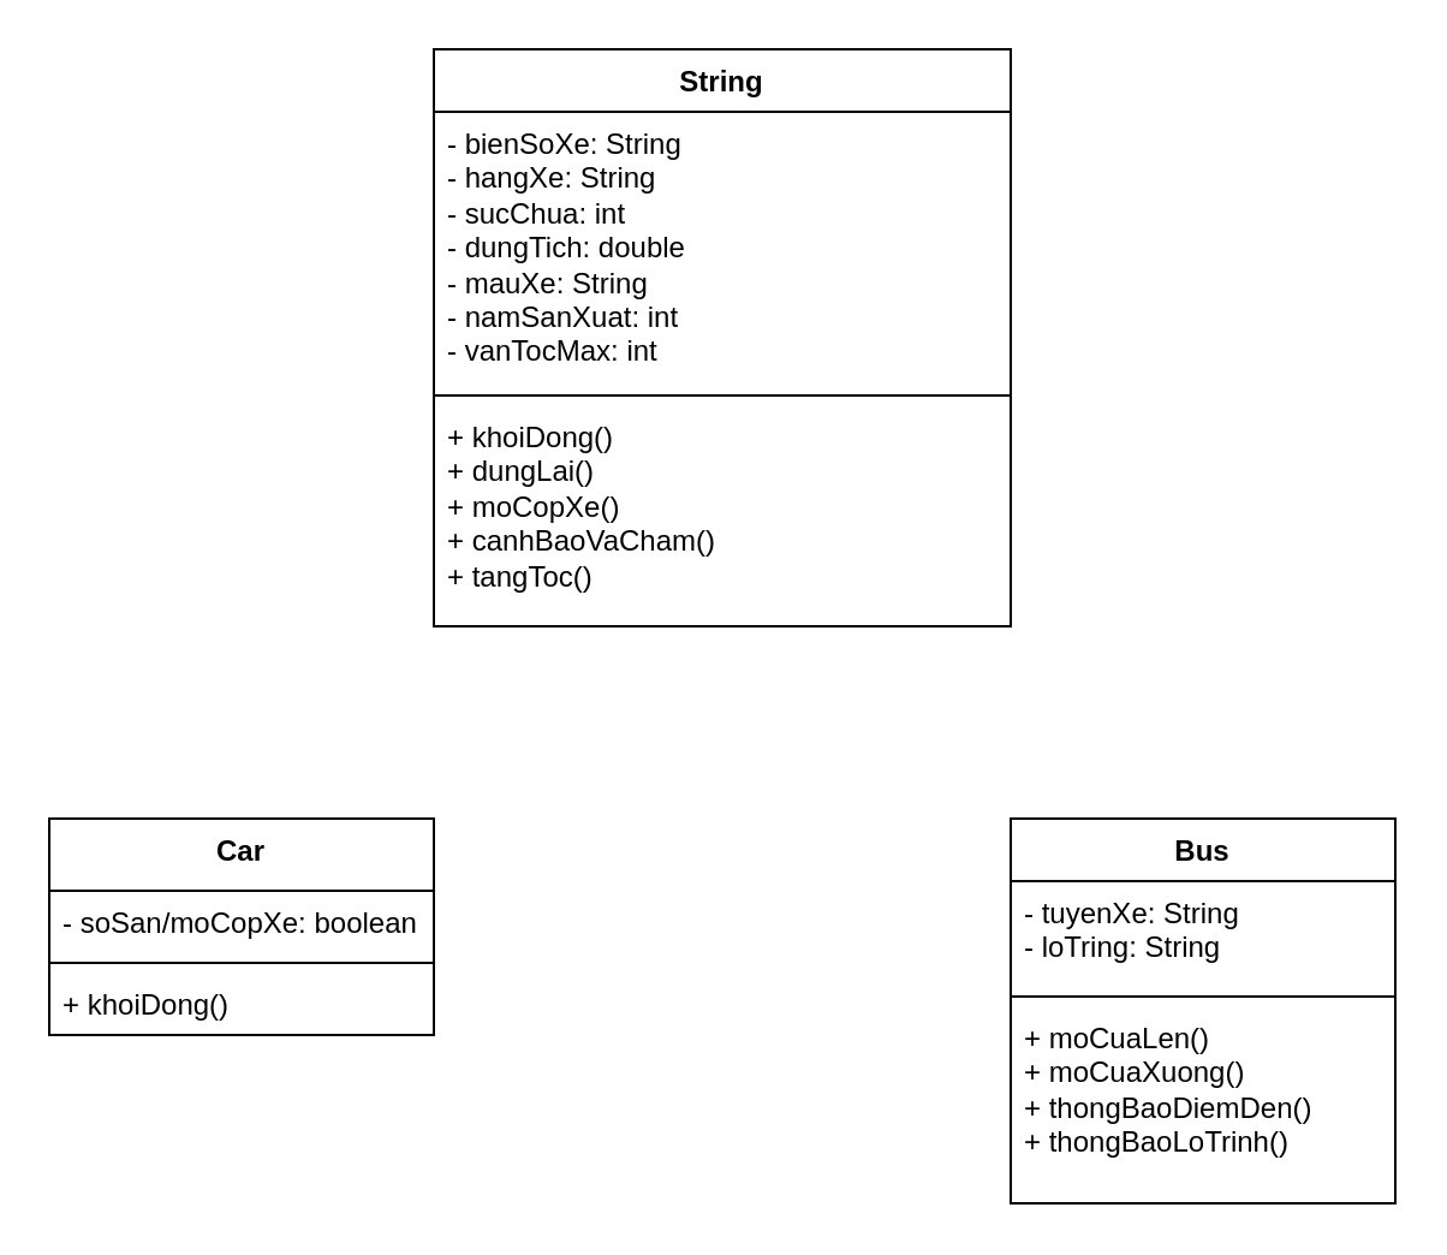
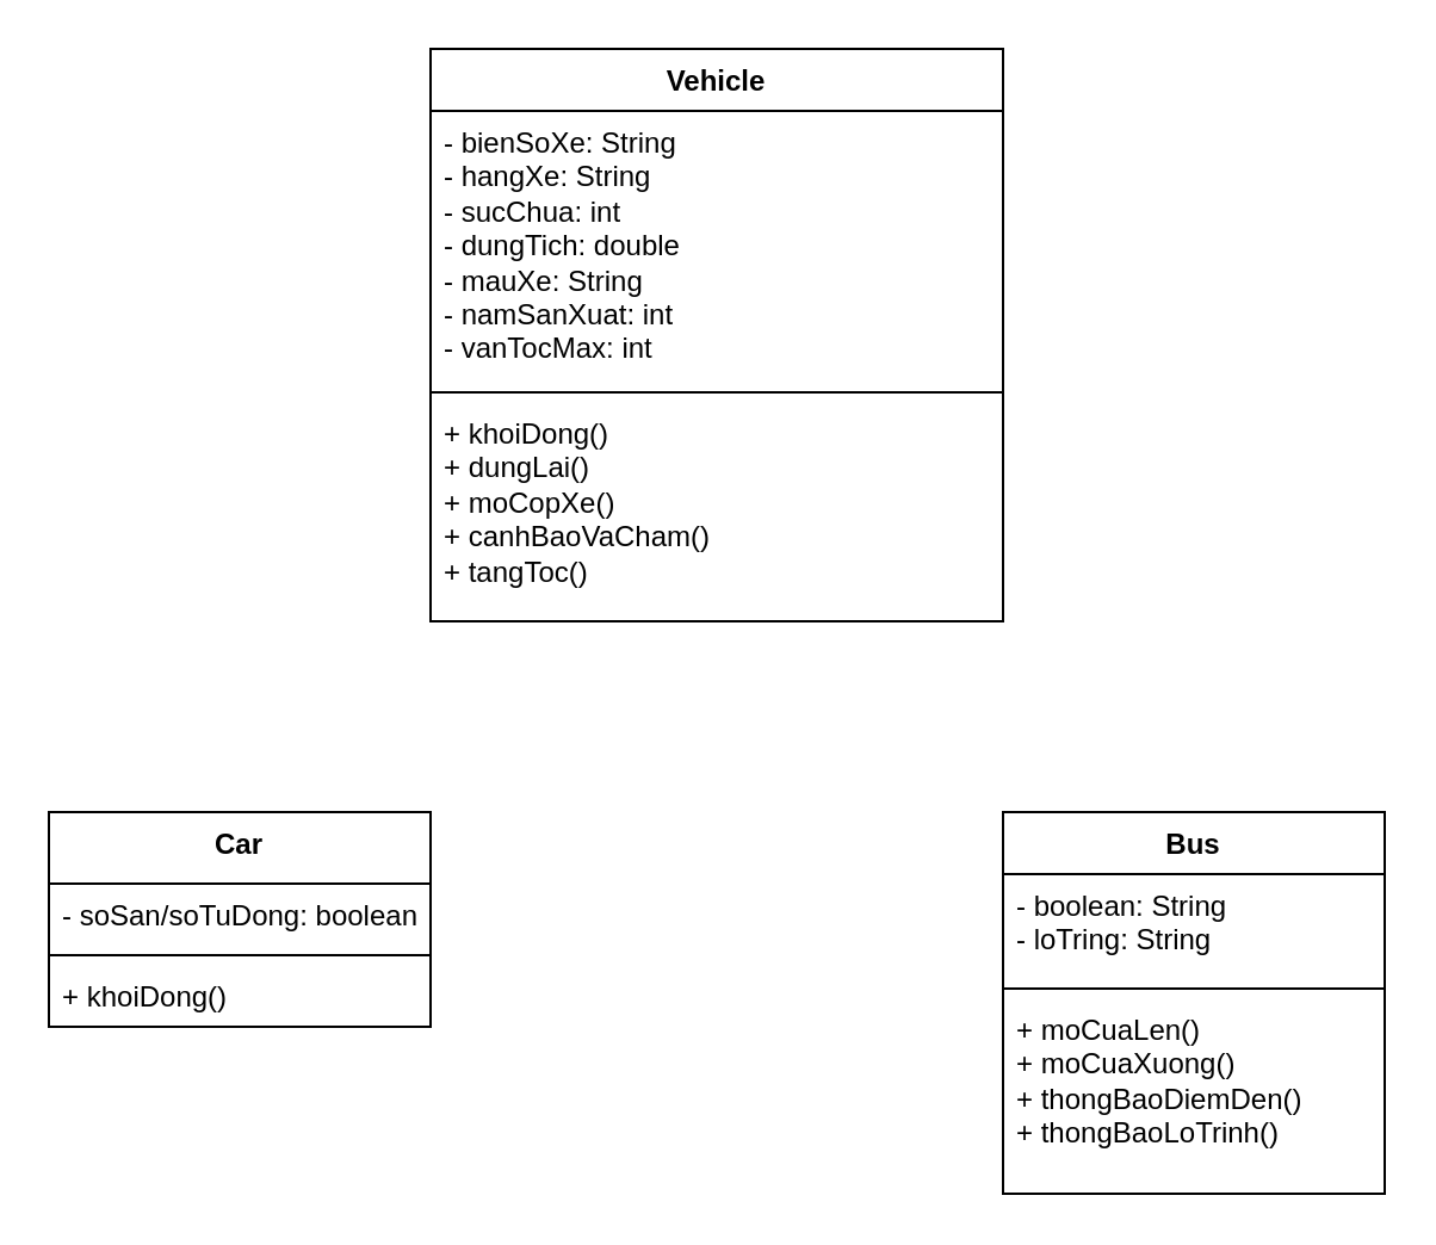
  <mxCell id="0" />
  <mxCell id="1" parent="0" />
- <mxCell id="2" value="String" style="swimlane;fontStyle=1;align=center;verticalAlign=top;childLayout=stackLayout;horizontal=1;startSize=26;horizontalStack=0;resizeParent=1;resizeParentMax=0;resizeLast=0;collapsible=1;marginBottom=0;whiteSpace=wrap;html=1;" vertex="1" parent="1"><mxGeometry x="180" y="20" width="240" height="240" as="geometry" /></mxCell>
+ <mxCell id="2" value="Vehicle" style="swimlane;fontStyle=1;align=center;verticalAlign=top;childLayout=stackLayout;horizontal=1;startSize=26;horizontalStack=0;resizeParent=1;resizeParentMax=0;resizeLast=0;collapsible=1;marginBottom=0;whiteSpace=wrap;html=1;" vertex="1" parent="1"><mxGeometry x="180" y="20" width="240" height="240" as="geometry" /></mxCell>
  <mxCell id="3" value="- bienSoXe: String&lt;div&gt;- hangXe: String&lt;/div&gt;&lt;div&gt;- sucChua: int&lt;/div&gt;&lt;div&gt;- dungTich: double&lt;/div&gt;&lt;div&gt;- mauXe: String&lt;/div&gt;&lt;div&gt;- namSanXuat: int&lt;/div&gt;&lt;div&gt;- vanTocMax: int&lt;br&gt;&lt;div&gt;&lt;br&gt;&lt;/div&gt;&lt;/div&gt;" style="text;strokeColor=none;fillColor=none;align=left;verticalAlign=top;spacingLeft=4;spacingRight=4;overflow=hidden;rotatable=0;points=[[0,0.5],[1,0.5]];portConstraint=eastwest;whiteSpace=wrap;html=1;" vertex="1" parent="2"><mxGeometry y="26" width="240" height="114" as="geometry" /></mxCell>
  <mxCell id="4" value="" style="line;strokeWidth=1;fillColor=none;align=left;verticalAlign=middle;spacingTop=-1;spacingLeft=3;spacingRight=3;rotatable=0;labelPosition=right;points=[];portConstraint=eastwest;strokeColor=inherit;" vertex="1" parent="2"><mxGeometry y="140" width="240" height="8" as="geometry" /></mxCell>
  <mxCell id="5" value="+ khoiDong()&lt;div&gt;+ dungLai()&lt;/div&gt;&lt;div&gt;+ moCopXe()&lt;/div&gt;&lt;div&gt;+ canhBaoVaCham()&lt;/div&gt;&lt;div&gt;+ tangToc()&lt;/div&gt;&lt;div&gt;&lt;br&gt;&lt;/div&gt;" style="text;strokeColor=none;fillColor=none;align=left;verticalAlign=top;spacingLeft=4;spacingRight=4;overflow=hidden;rotatable=0;points=[[0,0.5],[1,0.5]];portConstraint=eastwest;whiteSpace=wrap;html=1;" vertex="1" parent="2"><mxGeometry y="148" width="240" height="92" as="geometry" /></mxCell>
  <mxCell id="6" value="Car" style="swimlane;fontStyle=1;align=center;verticalAlign=top;childLayout=stackLayout;horizontal=1;startSize=30;horizontalStack=0;resizeParent=1;resizeParentMax=0;resizeLast=0;collapsible=1;marginBottom=0;whiteSpace=wrap;html=1;" vertex="1" parent="1"><mxGeometry x="20" y="340" width="160" height="90" as="geometry" /></mxCell>
- <mxCell id="7" value="- soSan/moCopXe: boolean" style="text;strokeColor=none;fillColor=none;align=left;verticalAlign=top;spacingLeft=4;spacingRight=4;overflow=hidden;rotatable=0;points=[[0,0.5],[1,0.5]];portConstraint=eastwest;whiteSpace=wrap;html=1;" vertex="1" parent="6"><mxGeometry y="30" width="160" height="26" as="geometry" /></mxCell>
+ <mxCell id="7" value="- soSan/soTuDong: boolean" style="text;strokeColor=none;fillColor=none;align=left;verticalAlign=top;spacingLeft=4;spacingRight=4;overflow=hidden;rotatable=0;points=[[0,0.5],[1,0.5]];portConstraint=eastwest;whiteSpace=wrap;html=1;" vertex="1" parent="6"><mxGeometry y="30" width="160" height="26" as="geometry" /></mxCell>
  <mxCell id="8" value="" style="line;strokeWidth=1;fillColor=none;align=left;verticalAlign=middle;spacingTop=-1;spacingLeft=3;spacingRight=3;rotatable=0;labelPosition=right;points=[];portConstraint=eastwest;strokeColor=inherit;" vertex="1" parent="6"><mxGeometry y="56" width="160" height="8" as="geometry" /></mxCell>
  <mxCell id="9" value="+ khoiDong()&lt;div&gt;&lt;br&gt;&lt;/div&gt;" style="text;strokeColor=none;fillColor=none;align=left;verticalAlign=top;spacingLeft=4;spacingRight=4;overflow=hidden;rotatable=0;points=[[0,0.5],[1,0.5]];portConstraint=eastwest;whiteSpace=wrap;html=1;" vertex="1" parent="6"><mxGeometry y="64" width="160" height="26" as="geometry" /></mxCell>
  <mxCell id="10" value="Bus" style="swimlane;fontStyle=1;align=center;verticalAlign=top;childLayout=stackLayout;horizontal=1;startSize=26;horizontalStack=0;resizeParent=1;resizeParentMax=0;resizeLast=0;collapsible=1;marginBottom=0;whiteSpace=wrap;html=1;" vertex="1" parent="1"><mxGeometry x="420" y="340" width="160" height="160" as="geometry" /></mxCell>
- <mxCell id="11" value="- tuyenXe: String&lt;div&gt;- loTring: String&lt;/div&gt;&lt;div&gt;&lt;div&gt;&lt;br&gt;&lt;/div&gt;&lt;/div&gt;" style="text;strokeColor=none;fillColor=none;align=left;verticalAlign=top;spacingLeft=4;spacingRight=4;overflow=hidden;rotatable=0;points=[[0,0.5],[1,0.5]];portConstraint=eastwest;whiteSpace=wrap;html=1;" vertex="1" parent="10"><mxGeometry y="26" width="160" height="44" as="geometry" /></mxCell>
+ <mxCell id="11" value="- boolean: String&lt;div&gt;- loTring: String&lt;/div&gt;&lt;div&gt;&lt;div&gt;&lt;br&gt;&lt;/div&gt;&lt;/div&gt;" style="text;strokeColor=none;fillColor=none;align=left;verticalAlign=top;spacingLeft=4;spacingRight=4;overflow=hidden;rotatable=0;points=[[0,0.5],[1,0.5]];portConstraint=eastwest;whiteSpace=wrap;html=1;" vertex="1" parent="10"><mxGeometry y="26" width="160" height="44" as="geometry" /></mxCell>
  <mxCell id="12" value="" style="line;strokeWidth=1;fillColor=none;align=left;verticalAlign=middle;spacingTop=-1;spacingLeft=3;spacingRight=3;rotatable=0;labelPosition=right;points=[];portConstraint=eastwest;strokeColor=inherit;" vertex="1" parent="10"><mxGeometry y="70" width="160" height="8" as="geometry" /></mxCell>
  <mxCell id="13" value="+ moCuaLen()&lt;div&gt;+ moCuaXuong()&lt;/div&gt;&lt;div&gt;+ thongBaoDiemDen()&lt;/div&gt;&lt;div&gt;+ thongBaoLoTrinh()&lt;/div&gt;&lt;div&gt;&lt;br&gt;&lt;div&gt;&lt;br&gt;&lt;/div&gt;&lt;/div&gt;" style="text;strokeColor=none;fillColor=none;align=left;verticalAlign=top;spacingLeft=4;spacingRight=4;overflow=hidden;rotatable=0;points=[[0,0.5],[1,0.5]];portConstraint=eastwest;whiteSpace=wrap;html=1;" vertex="1" parent="10"><mxGeometry y="78" width="160" height="82" as="geometry" /></mxCell>
